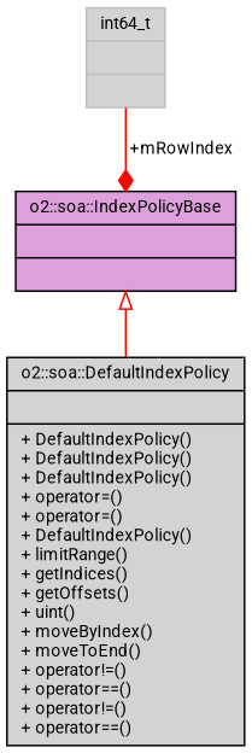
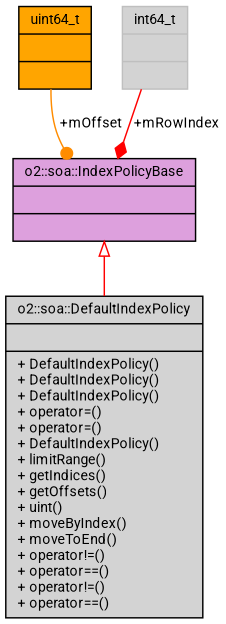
  digraph {
    fontname=Roboto
    node [color=black fillcolor=lightgrey fontname=Roboto fontsize=10 shape=record style=filled]
    edge [color=red fontname=Roboto fontsize=10 labelfontname=Helvetica labelfontsize=10 style=solid]
    n1 [fontcolor=black height=0.2 label="{o2::soa::DefaultIndexPolicy\n||+ DefaultIndexPolicy()\l+ DefaultIndexPolicy()\l+ DefaultIndexPolicy()\l+ operator=()\l+ operator=()\l+ DefaultIndexPolicy()\l+ limitRange()\l+ getIndices()\l+ getOffsets()\l+ uint()\l+ moveByIndex()\l+ moveToEnd()\l+ operator!=()\l+ operator==()\l+ operator!=()\l+ operator==()\l}" width=0.4]
    n2 [fillcolor=plum height=0.2 label="{o2::soa::IndexPolicyBase\n||}" width=0.4]
+   n3 [fillcolor=orange height=0.2 label="{uint64_t\n||}" width=0.4]
    n4 [color=grey75 height=0.2 label="{int64_t\n||}" width=0.4]
    n2 -> n1 [arrowtail=onormal dir=back]
+   n3 -> n2 [arrowhead=dot color=darkorange label=" +mOffset"]
    n4 -> n2 [arrowhead=diamond label=" +mRowIndex"]
  }
